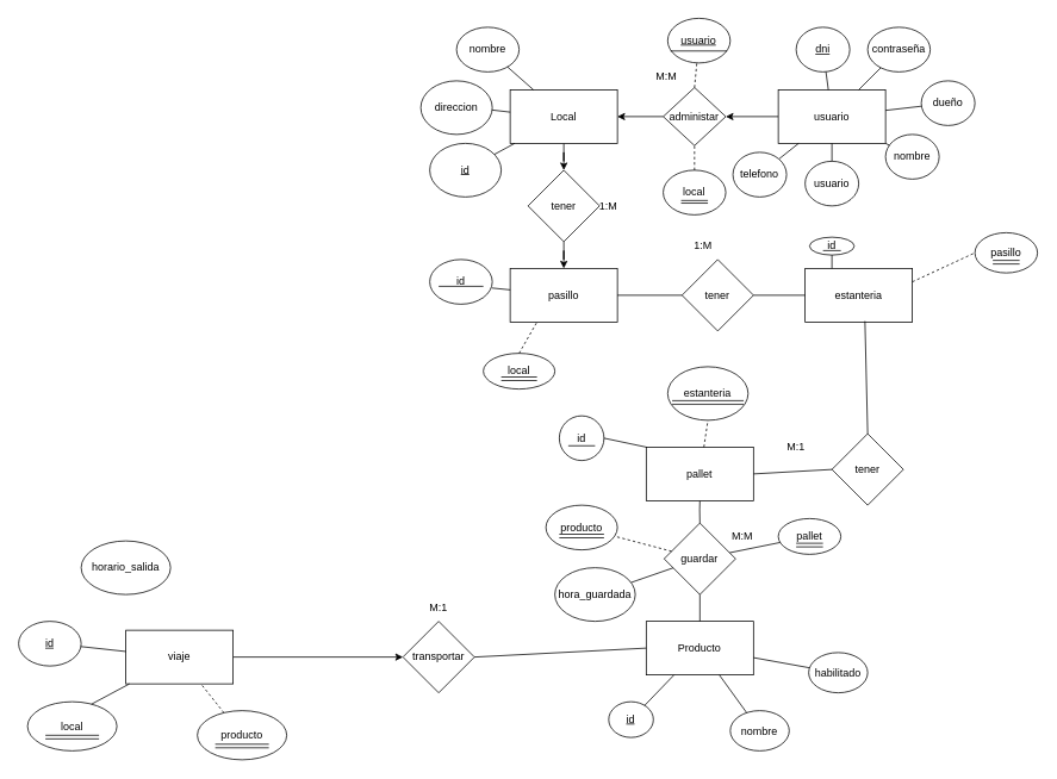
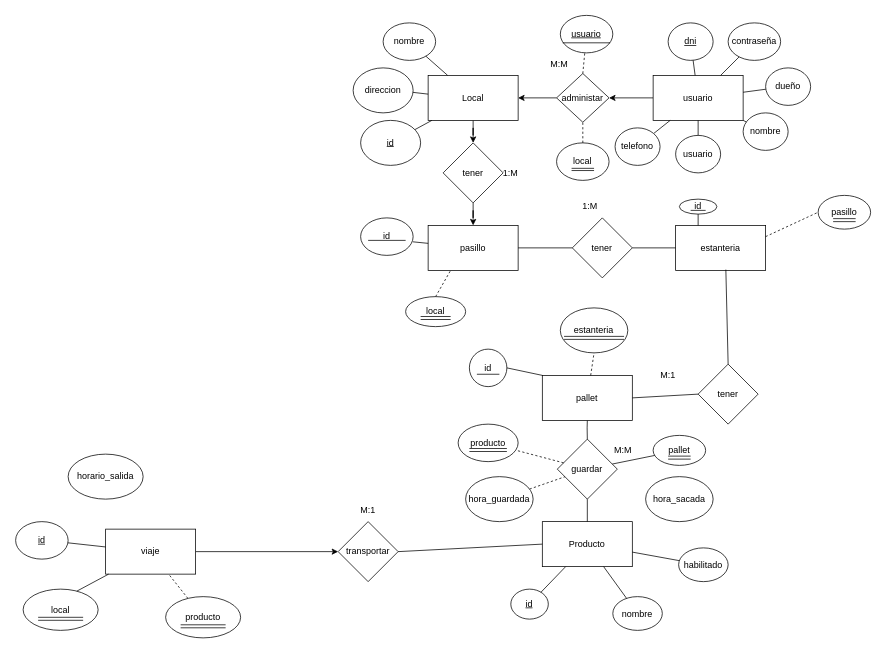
  <mxCell id="0" />
  <mxCell id="1" parent="0" />
  <mxCell id="2" value="Producto" style="rounded=0;whiteSpace=wrap;html=1;" vertex="1" parent="1"><mxGeometry x="722.25" y="695" width="120" height="60" as="geometry" /></mxCell>
  <mxCell id="3" value="" style="edgeStyle=orthogonalEdgeStyle;rounded=0;orthogonalLoop=1;jettySize=auto;html=1;" edge="1" parent="1" source="4" target="22"><mxGeometry relative="1" as="geometry" /></mxCell>
  <mxCell id="4" value="viaje" style="rounded=0;whiteSpace=wrap;html=1;" vertex="1" parent="1"><mxGeometry x="140" y="705" width="120" height="60" as="geometry" /></mxCell>
  <mxCell id="5" value="" style="edgeStyle=orthogonalEdgeStyle;rounded=0;orthogonalLoop=1;jettySize=auto;html=1;" edge="1" parent="1" source="6" target="17"><mxGeometry relative="1" as="geometry" /></mxCell>
  <mxCell id="6" value="usuario" style="rounded=0;whiteSpace=wrap;html=1;" vertex="1" parent="1"><mxGeometry x="870" y="100" width="120" height="60" as="geometry" /></mxCell>
  <mxCell id="7" value="" style="edgeStyle=orthogonalEdgeStyle;rounded=0;orthogonalLoop=1;jettySize=auto;html=1;" edge="1" parent="1" source="8" target="19"><mxGeometry relative="1" as="geometry" /></mxCell>
  <mxCell id="8" value="Local" style="rounded=0;whiteSpace=wrap;html=1;" vertex="1" parent="1"><mxGeometry x="570" y="100" width="120" height="60" as="geometry" /></mxCell>
  <mxCell id="9" value="&lt;u&gt;id&lt;/u&gt;" style="ellipse;whiteSpace=wrap;html=1;" vertex="1" parent="1"><mxGeometry x="680.25" y="785" width="50" height="40" as="geometry" /></mxCell>
  <mxCell id="10" value="nombre" style="ellipse;whiteSpace=wrap;html=1;" vertex="1" parent="1"><mxGeometry x="816.25" y="795" width="66" height="45" as="geometry" /></mxCell>
  <mxCell id="11" value="&lt;u&gt;id&lt;/u&gt;" style="ellipse;whiteSpace=wrap;html=1;" vertex="1" parent="1"><mxGeometry x="20" y="695" width="70" height="50" as="geometry" /></mxCell>
  <mxCell id="12" value="nombre" style="ellipse;whiteSpace=wrap;html=1;" vertex="1" parent="1"><mxGeometry x="990" y="150" width="60" height="50" as="geometry" /></mxCell>
  <mxCell id="13" value="&lt;u&gt;dni&lt;/u&gt;" style="ellipse;whiteSpace=wrap;html=1;" vertex="1" parent="1"><mxGeometry x="890" y="30" width="60" height="50" as="geometry" /></mxCell>
  <mxCell id="14" value="pasillo" style="rounded=0;whiteSpace=wrap;html=1;" vertex="1" parent="1"><mxGeometry x="570" y="300" width="120" height="60" as="geometry" /></mxCell>
  <mxCell id="15" value="horario_salida" style="ellipse;whiteSpace=wrap;html=1;" vertex="1" parent="1"><mxGeometry x="90" y="605" width="100" height="60" as="geometry" /></mxCell>
  <mxCell id="16" value="" style="edgeStyle=orthogonalEdgeStyle;rounded=0;orthogonalLoop=1;jettySize=auto;html=1;" edge="1" parent="1" source="17" target="8"><mxGeometry relative="1" as="geometry" /></mxCell>
  <mxCell id="17" value="administar" style="rhombus;whiteSpace=wrap;html=1;" vertex="1" parent="1"><mxGeometry x="741.25" y="97.5" width="70" height="65" as="geometry" /></mxCell>
  <mxCell id="18" value="" style="edgeStyle=orthogonalEdgeStyle;rounded=0;orthogonalLoop=1;jettySize=auto;html=1;" edge="1" parent="1" source="19" target="14"><mxGeometry relative="1" as="geometry" /></mxCell>
  <mxCell id="19" value="tener" style="rhombus;whiteSpace=wrap;html=1;" vertex="1" parent="1"><mxGeometry x="590" y="190" width="80" height="80" as="geometry" /></mxCell>
  <mxCell id="20" value="nombre" style="ellipse;whiteSpace=wrap;html=1;" vertex="1" parent="1"><mxGeometry x="510" y="30" width="70" height="50" as="geometry" /></mxCell>
  <mxCell id="21" value="direccion" style="ellipse;whiteSpace=wrap;html=1;" vertex="1" parent="1"><mxGeometry x="470" y="90" width="80" height="60" as="geometry" /></mxCell>
  <mxCell id="22" value="transportar" style="rhombus;whiteSpace=wrap;html=1;" vertex="1" parent="1"><mxGeometry x="450" y="695" width="80" height="80" as="geometry" /></mxCell>
  <mxCell id="23" value="contraseña" style="ellipse;whiteSpace=wrap;html=1;" vertex="1" parent="1"><mxGeometry x="970" y="30" width="70" height="50" as="geometry" /></mxCell>
  <mxCell id="24" value="usuario" style="ellipse;whiteSpace=wrap;html=1;" vertex="1" parent="1"><mxGeometry x="900" y="180" width="60" height="50" as="geometry" /></mxCell>
  <mxCell id="25" value="M:1" style="text;html=1;strokeColor=none;fillColor=none;align=center;verticalAlign=middle;whiteSpace=wrap;rounded=0;" vertex="1" parent="1"><mxGeometry x="460" y="665" width="60" height="30" as="geometry" /></mxCell>
  <mxCell id="26" value="M:M" style="text;html=1;strokeColor=none;fillColor=none;align=center;verticalAlign=middle;whiteSpace=wrap;rounded=0;" vertex="1" parent="1"><mxGeometry x="715" y="70" width="60" height="30" as="geometry" /></mxCell>
  <mxCell id="27" value="1:M" style="text;html=1;strokeColor=none;fillColor=none;align=center;verticalAlign=middle;whiteSpace=wrap;rounded=0;" vertex="1" parent="1"><mxGeometry x="650" y="215" width="60" height="30" as="geometry" /></mxCell>
  <mxCell id="28" value="&lt;u&gt;usuario&lt;/u&gt;" style="ellipse;whiteSpace=wrap;html=1;" vertex="1" parent="1"><mxGeometry x="746.25" y="20" width="70" height="50" as="geometry" /></mxCell>
  <mxCell id="29" value="" style="endArrow=none;html=1;rounded=0;exitX=0.949;exitY=0.732;exitDx=0;exitDy=0;exitPerimeter=0;entryX=0.046;entryY=0.732;entryDx=0;entryDy=0;entryPerimeter=0;" edge="1" parent="1" source="28" target="28"><mxGeometry width="50" height="50" relative="1" as="geometry"><mxPoint x="760" y="240" as="sourcePoint" /><mxPoint x="810" y="190" as="targetPoint" /></mxGeometry></mxCell>
  <mxCell id="30" value="" style="endArrow=none;html=1;rounded=0;" edge="1" parent="1" source="13" target="6"><mxGeometry width="50" height="50" relative="1" as="geometry"><mxPoint x="870" y="130" as="sourcePoint" /><mxPoint x="920" y="80" as="targetPoint" /></mxGeometry></mxCell>
  <mxCell id="31" value="" style="endArrow=none;html=1;rounded=0;" edge="1" parent="1" source="23" target="6"><mxGeometry width="50" height="50" relative="1" as="geometry"><mxPoint x="870" y="130" as="sourcePoint" /><mxPoint x="920" y="80" as="targetPoint" /></mxGeometry></mxCell>
  <mxCell id="32" value="" style="endArrow=none;html=1;rounded=0;" edge="1" parent="1" source="6" target="24"><mxGeometry width="50" height="50" relative="1" as="geometry"><mxPoint x="870" y="130" as="sourcePoint" /><mxPoint x="920" y="80" as="targetPoint" /></mxGeometry></mxCell>
  <mxCell id="33" value="" style="endArrow=none;html=1;rounded=0;" edge="1" parent="1" source="6" target="12"><mxGeometry width="50" height="50" relative="1" as="geometry"><mxPoint x="870" y="130" as="sourcePoint" /><mxPoint x="920" y="80" as="targetPoint" /></mxGeometry></mxCell>
  <mxCell id="34" value="" style="endArrow=none;html=1;rounded=0;exitX=0.5;exitY=0;exitDx=0;exitDy=0;dashed=1;" edge="1" parent="1" source="17" target="28"><mxGeometry width="50" height="50" relative="1" as="geometry"><mxPoint x="610" y="130" as="sourcePoint" /><mxPoint x="660" y="80" as="targetPoint" /></mxGeometry></mxCell>
  <mxCell id="35" value="" style="endArrow=none;html=1;rounded=0;" edge="1" parent="1" source="8" target="20"><mxGeometry width="50" height="50" relative="1" as="geometry"><mxPoint x="420" y="97.5" as="sourcePoint" /><mxPoint x="470" y="47.5" as="targetPoint" /></mxGeometry></mxCell>
  <mxCell id="36" value="" style="endArrow=none;html=1;rounded=0;" edge="1" parent="1" source="21" target="8"><mxGeometry width="50" height="50" relative="1" as="geometry"><mxPoint x="610" y="130" as="sourcePoint" /><mxPoint x="660" y="80" as="targetPoint" /></mxGeometry></mxCell>
  <mxCell id="37" value="" style="endArrow=none;html=1;rounded=0;exitX=0.993;exitY=0.638;exitDx=0;exitDy=0;exitPerimeter=0;" edge="1" parent="1" source="63" target="14"><mxGeometry width="50" height="50" relative="1" as="geometry"><mxPoint x="559.791" y="322.729" as="sourcePoint" /><mxPoint x="660" y="320" as="targetPoint" /></mxGeometry></mxCell>
  <mxCell id="38" value="" style="endArrow=none;html=1;rounded=0;" edge="1" parent="1" source="9" target="2"><mxGeometry width="50" height="50" relative="1" as="geometry"><mxPoint x="815" y="915" as="sourcePoint" /><mxPoint x="865" y="865" as="targetPoint" /></mxGeometry></mxCell>
  <mxCell id="39" value="" style="endArrow=none;html=1;rounded=0;" edge="1" parent="1" source="10" target="2"><mxGeometry width="50" height="50" relative="1" as="geometry"><mxPoint x="815" y="915" as="sourcePoint" /><mxPoint x="865" y="865" as="targetPoint" /></mxGeometry></mxCell>
  <mxCell id="40" value="" style="endArrow=none;html=1;rounded=0;" edge="1" parent="1" source="11" target="4"><mxGeometry width="50" height="50" relative="1" as="geometry"><mxPoint x="130" y="665" as="sourcePoint" /><mxPoint x="180" y="615" as="targetPoint" /></mxGeometry></mxCell>
  <mxCell id="41" value="" style="endArrow=none;html=1;rounded=0;exitX=0.713;exitY=0.052;exitDx=0;exitDy=0;exitPerimeter=0;" edge="1" parent="1" source="87" target="4"><mxGeometry width="50" height="50" relative="1" as="geometry"><mxPoint x="146.008" y="798.471" as="sourcePoint" /><mxPoint x="220" y="625" as="targetPoint" /></mxGeometry></mxCell>
  <mxCell id="42" value="pallet" style="ellipse;whiteSpace=wrap;html=1;" vertex="1" parent="1"><mxGeometry x="870" y="580" width="70" height="40" as="geometry" /></mxCell>
  <mxCell id="43" value="" style="endArrow=none;html=1;rounded=0;" edge="1" parent="1" source="45" target="42"><mxGeometry width="50" height="50" relative="1" as="geometry"><mxPoint x="830" y="625" as="sourcePoint" /><mxPoint x="1300" y="605" as="targetPoint" /></mxGeometry></mxCell>
  <mxCell id="44" value="" style="endArrow=none;html=1;rounded=0;exitX=1;exitY=0.5;exitDx=0;exitDy=0;entryX=0;entryY=0.5;entryDx=0;entryDy=0;" edge="1" parent="1" source="22" target="2"><mxGeometry width="50" height="50" relative="1" as="geometry"><mxPoint x="520" y="740" as="sourcePoint" /><mxPoint x="570" y="690" as="targetPoint" /></mxGeometry></mxCell>
  <mxCell id="45" value="guardar" style="rhombus;whiteSpace=wrap;html=1;" vertex="1" parent="1"><mxGeometry x="742.25" y="585" width="80" height="80" as="geometry" /></mxCell>
  <mxCell id="46" value="" style="endArrow=none;html=1;rounded=0;exitX=0.5;exitY=1;exitDx=0;exitDy=0;entryX=0.5;entryY=0;entryDx=0;entryDy=0;" edge="1" parent="1" source="60" target="45"><mxGeometry width="50" height="50" relative="1" as="geometry"><mxPoint x="730" y="330" as="sourcePoint" /><mxPoint x="780" y="280" as="targetPoint" /><Array as="points"><mxPoint x="782" y="570" /></Array></mxGeometry></mxCell>
  <mxCell id="47" value="" style="endArrow=none;html=1;rounded=0;entryX=0.5;entryY=1;entryDx=0;entryDy=0;exitX=0.5;exitY=0;exitDx=0;exitDy=0;" edge="1" parent="1" source="2" target="45"><mxGeometry width="50" height="50" relative="1" as="geometry"><mxPoint x="790" y="650" as="sourcePoint" /><mxPoint x="840" y="600" as="targetPoint" /></mxGeometry></mxCell>
  <mxCell id="48" value="M:M" style="text;html=1;strokeColor=none;fillColor=none;align=center;verticalAlign=middle;whiteSpace=wrap;rounded=0;dashed=1;" vertex="1" parent="1"><mxGeometry x="800" y="585" width="60" height="30" as="geometry" /></mxCell>
  <mxCell id="49" value="producto" style="ellipse;whiteSpace=wrap;html=1;" vertex="1" parent="1"><mxGeometry x="610" y="565" width="80" height="50" as="geometry" /></mxCell>
  <mxCell id="50" value="local" style="ellipse;whiteSpace=wrap;html=1;" vertex="1" parent="1"><mxGeometry x="540" y="395" width="80" height="40" as="geometry" /></mxCell>
  <mxCell id="51" value="" style="endArrow=none;html=1;rounded=0;shape=link;" edge="1" parent="1"><mxGeometry width="50" height="50" relative="1" as="geometry"><mxPoint x="890" y="609.66" as="sourcePoint" /><mxPoint x="920" y="609.66" as="targetPoint" /></mxGeometry></mxCell>
  <mxCell id="52" value="" style="endArrow=none;html=1;rounded=0;shape=link;" edge="1" parent="1"><mxGeometry width="50" height="50" relative="1" as="geometry"><mxPoint x="625" y="599.5" as="sourcePoint" /><mxPoint x="675" y="599.5" as="targetPoint" /></mxGeometry></mxCell>
  <mxCell id="53" value="" style="endArrow=none;html=1;rounded=0;dashed=1;" edge="1" parent="1" source="45" target="49"><mxGeometry width="50" height="50" relative="1" as="geometry"><mxPoint x="1030" y="460" as="sourcePoint" /><mxPoint x="1080" y="410" as="targetPoint" /></mxGeometry></mxCell>
  <mxCell id="54" style="edgeStyle=none;rounded=0;orthogonalLoop=1;jettySize=auto;html=1;endArrow=none;endFill=0;dashed=1;" edge="1" parent="1" source="55" target="4"><mxGeometry relative="1" as="geometry" /></mxCell>
  <mxCell id="55" value="producto" style="ellipse;whiteSpace=wrap;html=1;" vertex="1" parent="1"><mxGeometry x="220" y="795" width="100" height="55" as="geometry" /></mxCell>
  <mxCell id="56" value="" style="endArrow=none;html=1;rounded=0;shape=link;" edge="1" parent="1"><mxGeometry width="50" height="50" relative="1" as="geometry"><mxPoint x="240" y="834.58" as="sourcePoint" /><mxPoint x="300" y="834.58" as="targetPoint" /></mxGeometry></mxCell>
  <mxCell id="57" value="local" style="ellipse;whiteSpace=wrap;html=1;" vertex="1" parent="1"><mxGeometry x="741.25" y="190" width="70" height="50" as="geometry" /></mxCell>
  <mxCell id="58" value="" style="endArrow=none;html=1;rounded=0;shape=link;width=-2.941;" edge="1" parent="1"><mxGeometry width="50" height="50" relative="1" as="geometry"><mxPoint x="761.25" y="225.41" as="sourcePoint" /><mxPoint x="791.25" y="225.41" as="targetPoint" /></mxGeometry></mxCell>
  <mxCell id="59" value="" style="endArrow=none;html=1;rounded=0;entryX=0.5;entryY=1;entryDx=0;entryDy=0;exitX=0.5;exitY=0;exitDx=0;exitDy=0;dashed=1;" edge="1" parent="1" source="57" target="17"><mxGeometry width="50" height="50" relative="1" as="geometry"><mxPoint x="890" y="390" as="sourcePoint" /><mxPoint x="810" y="170" as="targetPoint" /></mxGeometry></mxCell>
  <mxCell id="60" value="pallet" style="rounded=0;whiteSpace=wrap;html=1;" vertex="1" parent="1"><mxGeometry x="722.25" y="500" width="120" height="60" as="geometry" /></mxCell>
  <mxCell id="61" value="estanteria" style="rounded=0;whiteSpace=wrap;html=1;" vertex="1" parent="1"><mxGeometry x="900" y="300" width="120" height="60" as="geometry" /></mxCell>
  <mxCell id="62" value="" style="endArrow=none;html=1;rounded=0;exitX=0.054;exitY=0.69;exitDx=0;exitDy=0;exitPerimeter=0;entryX=1;entryY=1;entryDx=0;entryDy=0;" edge="1" parent="1" source="63" target="63"><mxGeometry width="50" height="50" relative="1" as="geometry"><mxPoint x="459.94" y="309.43" as="sourcePoint" /><mxPoint y="309.37" as="targetPoint" x="530" /><Array as="points" /></mxGeometry></mxCell>
  <mxCell id="63" value="id" style="ellipse;whiteSpace=wrap;html=1;" vertex="1" parent="1"><mxGeometry x="480" y="290" width="70" height="50" as="geometry" /></mxCell>
  <mxCell id="64" value="" style="endArrow=none;html=1;rounded=0;" edge="1" parent="1"><mxGeometry width="50" height="50" relative="1" as="geometry"><mxPoint x="490" y="320" as="sourcePoint" /><mxPoint x="540" y="320" as="targetPoint" /></mxGeometry></mxCell>
  <mxCell id="65" value="tener" style="rhombus;whiteSpace=wrap;html=1;" vertex="1" parent="1"><mxGeometry x="762.25" y="290" width="80" height="80" as="geometry" /></mxCell>
  <mxCell id="66" value="tener" style="rhombus;whiteSpace=wrap;html=1;" vertex="1" parent="1"><mxGeometry x="930" y="485" width="80" height="80" as="geometry" /></mxCell>
  <mxCell id="67" value="" style="endArrow=none;html=1;rounded=0;entryX=0;entryY=0.5;entryDx=0;entryDy=0;exitX=1;exitY=0.5;exitDx=0;exitDy=0;" edge="1" parent="1" source="60" target="66"><mxGeometry width="50" height="50" relative="1" as="geometry"><mxPoint x="860" y="520" as="sourcePoint" /><mxPoint x="910" y="470" as="targetPoint" /></mxGeometry></mxCell>
  <mxCell id="68" value="" style="endArrow=none;html=1;rounded=0;exitX=0.5;exitY=0;exitDx=0;exitDy=0;entryX=0.558;entryY=0.983;entryDx=0;entryDy=0;entryPerimeter=0;" edge="1" parent="1" source="66" target="61"><mxGeometry width="50" height="50" relative="1" as="geometry"><mxPoint x="950" y="480" as="sourcePoint" /><mxPoint x="1000" y="390" as="targetPoint" /></mxGeometry></mxCell>
  <mxCell id="69" value="" style="endArrow=none;html=1;rounded=0;exitX=1;exitY=0.5;exitDx=0;exitDy=0;entryX=0;entryY=0.5;entryDx=0;entryDy=0;" edge="1" parent="1" source="14" target="65"><mxGeometry width="50" height="50" relative="1" as="geometry"><mxPoint x="710" y="300" as="sourcePoint" /><mxPoint x="760" y="250" as="targetPoint" /></mxGeometry></mxCell>
  <mxCell id="70" value="" style="endArrow=none;html=1;rounded=0;exitX=1;exitY=0.5;exitDx=0;exitDy=0;entryX=0;entryY=0.5;entryDx=0;entryDy=0;" edge="1" parent="1" source="65" target="61"><mxGeometry width="50" height="50" relative="1" as="geometry"><mxPoint x="830" y="330" as="sourcePoint" /><mxPoint x="880" y="280" as="targetPoint" /></mxGeometry></mxCell>
  <mxCell id="71" value="M:1" style="text;html=1;strokeColor=none;fillColor=none;align=center;verticalAlign=middle;whiteSpace=wrap;rounded=0;" vertex="1" parent="1"><mxGeometry x="860" y="485" width="60" height="30" as="geometry" /></mxCell>
  <mxCell id="72" value="1:M" style="text;html=1;strokeColor=none;fillColor=none;align=center;verticalAlign=middle;whiteSpace=wrap;rounded=0;" vertex="1" parent="1"><mxGeometry x="756" y="260" width="60" height="30" as="geometry" /></mxCell>
  <mxCell id="73" value="" style="endArrow=none;html=1;rounded=0;shape=link;" edge="1" parent="1"><mxGeometry width="50" height="50" relative="1" as="geometry"><mxPoint x="560" y="423.5" as="sourcePoint" /><mxPoint x="600" y="423.5" as="targetPoint" /></mxGeometry></mxCell>
  <mxCell id="74" value="pasillo" style="ellipse;whiteSpace=wrap;html=1;" vertex="1" parent="1"><mxGeometry x="1090" y="260" width="70" height="45" as="geometry" /></mxCell>
  <mxCell id="75" value="" style="endArrow=none;html=1;rounded=0;shape=link;" edge="1" parent="1"><mxGeometry width="50" height="50" relative="1" as="geometry"><mxPoint x="1110" y="293" as="sourcePoint" /><mxPoint x="1140" y="293" as="targetPoint" /></mxGeometry></mxCell>
  <mxCell id="76" value="" style="endArrow=none;html=1;rounded=0;exitX=1;exitY=0.25;exitDx=0;exitDy=0;entryX=0;entryY=0.5;entryDx=0;entryDy=0;dashed=1;" edge="1" parent="1" source="61" target="74"><mxGeometry width="50" height="50" relative="1" as="geometry"><mxPoint x="1020" y="290" as="sourcePoint" /><mxPoint x="1070" y="240" as="targetPoint" /></mxGeometry></mxCell>
  <mxCell id="77" value="id" style="ellipse;whiteSpace=wrap;html=1;" vertex="1" parent="1"><mxGeometry x="905" y="265" width="50" height="20" as="geometry" /></mxCell>
  <mxCell id="78" value="" style="endArrow=none;html=1;rounded=0;entryX=0.5;entryY=1;entryDx=0;entryDy=0;exitX=0.25;exitY=0;exitDx=0;exitDy=0;" edge="1" parent="1" source="61" target="77"><mxGeometry width="50" height="50" relative="1" as="geometry"><mxPoint x="800" y="470" as="sourcePoint" /><mxPoint x="850" y="420" as="targetPoint" /></mxGeometry></mxCell>
  <mxCell id="79" value="id" style="ellipse;whiteSpace=wrap;html=1;" vertex="1" parent="1"><mxGeometry x="625" y="465" width="50" height="50" as="geometry" /></mxCell>
  <mxCell id="80" value="" style="endArrow=none;html=1;rounded=0;exitX=1;exitY=0.5;exitDx=0;exitDy=0;entryX=0;entryY=0;entryDx=0;entryDy=0;" edge="1" parent="1" source="79" target="60"><mxGeometry width="50" height="50" relative="1" as="geometry"><mxPoint x="1190" y="630" as="sourcePoint" /><mxPoint x="1240" y="580" as="targetPoint" /></mxGeometry></mxCell>
  <mxCell id="81" value="estanteria" style="ellipse;whiteSpace=wrap;html=1;" vertex="1" parent="1"><mxGeometry x="746.25" y="410" width="90" height="60" as="geometry" /></mxCell>
  <mxCell id="82" value="" style="endArrow=none;html=1;rounded=0;shape=link;" edge="1" parent="1"><mxGeometry width="50" height="50" relative="1" as="geometry"><mxPoint x="751.25" y="450" as="sourcePoint" /><mxPoint x="831.25" y="450" as="targetPoint" /></mxGeometry></mxCell>
  <mxCell id="83" value="" style="endArrow=none;html=1;rounded=0;entryX=0.5;entryY=1;entryDx=0;entryDy=0;dashed=1;" edge="1" parent="1" source="60" target="81"><mxGeometry width="50" height="50" relative="1" as="geometry"><mxPoint x="1100" y="630" as="sourcePoint" /><mxPoint x="1150" y="580" as="targetPoint" /></mxGeometry></mxCell>
  <mxCell id="84" value="" style="endArrow=none;html=1;rounded=0;" edge="1" parent="1"><mxGeometry width="50" height="50" relative="1" as="geometry"><mxPoint x="635" y="498.5" as="sourcePoint" /><mxPoint x="665" y="498.5" as="targetPoint" /></mxGeometry></mxCell>
  <mxCell id="85" value="" style="endArrow=none;html=1;rounded=0;" edge="1" parent="1"><mxGeometry width="50" height="50" relative="1" as="geometry"><mxPoint x="920" y="280" as="sourcePoint" /><mxPoint x="940" y="280" as="targetPoint" /></mxGeometry></mxCell>
  <mxCell id="86" value="" style="endArrow=none;html=1;rounded=0;entryX=0.25;entryY=1;entryDx=0;entryDy=0;exitX=0.5;exitY=0;exitDx=0;exitDy=0;dashed=1;" edge="1" parent="1" source="50" target="14"><mxGeometry width="50" height="50" relative="1" as="geometry"><mxPoint x="450" y="430" as="sourcePoint" /><mxPoint x="500" y="380" as="targetPoint" /></mxGeometry></mxCell>
  <mxCell id="87" value="local" style="ellipse;whiteSpace=wrap;html=1;" vertex="1" parent="1"><mxGeometry x="30" y="785" width="100" height="55" as="geometry" /></mxCell>
  <mxCell id="88" value="" style="endArrow=none;html=1;rounded=0;shape=link;" edge="1" parent="1"><mxGeometry width="50" height="50" relative="1" as="geometry"><mxPoint x="50" y="824.58" as="sourcePoint" /><mxPoint x="110" y="824.58" as="targetPoint" /></mxGeometry></mxCell>
  <mxCell id="89" style="edgeStyle=none;rounded=0;orthogonalLoop=1;jettySize=auto;html=1;endArrow=none;endFill=0;" edge="1" parent="1" source="90" target="6"><mxGeometry relative="1" as="geometry" /></mxCell>
- <mxCell id="90" value="dueño" style="ellipse;whiteSpace=wrap;html=1;" vertex="1" parent="1"><mxGeometry x="1030" y="90" width="60" height="50" as="geometry" /></mxCell>
+ <mxCell id="90" value="dueño" style="ellipse;whiteSpace=wrap;html=1;" vertex="1" parent="1"><mxGeometry x="1020" y="90" width="60" height="50" as="geometry" /></mxCell>
  <mxCell id="91" style="edgeStyle=none;rounded=0;orthogonalLoop=1;jettySize=auto;html=1;endArrow=none;endFill=0;" edge="1" parent="1" source="92" target="8"><mxGeometry relative="1" as="geometry" /></mxCell>
  <mxCell id="92" value="&lt;u&gt;id&lt;/u&gt;" style="ellipse;whiteSpace=wrap;html=1;" vertex="1" parent="1"><mxGeometry x="480" y="160" width="80" height="60" as="geometry" /></mxCell>
  <mxCell id="93" style="edgeStyle=none;rounded=0;orthogonalLoop=1;jettySize=auto;html=1;endArrow=none;endFill=0;" edge="1" parent="1" source="94" target="6"><mxGeometry relative="1" as="geometry" /></mxCell>
  <mxCell id="94" value="telefono" style="ellipse;whiteSpace=wrap;html=1;" vertex="1" parent="1"><mxGeometry x="819.25" y="170" width="60" height="50" as="geometry" /></mxCell>
- <mxCell id="95" style="edgeStyle=none;rounded=0;orthogonalLoop=1;jettySize=auto;html=1;endArrow=none;endFill=0;" edge="1" parent="1" source="96" target="45"><mxGeometry relative="1" as="geometry" /></mxCell>
+ <mxCell id="95" style="edgeStyle=none;rounded=0;orthogonalLoop=1;jettySize=auto;html=1;endArrow=none;endFill=0;dashed=1;" edge="1" parent="1" source="96" target="45"><mxGeometry relative="1" as="geometry" /></mxCell>
  <mxCell id="96" value="hora_guardada" style="ellipse;whiteSpace=wrap;html=1;" vertex="1" parent="1"><mxGeometry x="620" y="635" width="90" height="60" as="geometry" /></mxCell>
+ <mxCell id="97" value="hora_sacada" style="ellipse;whiteSpace=wrap;html=1;" vertex="1" parent="1"><mxGeometry x="860" y="635" width="90" height="60" as="geometry" /></mxCell>
  <mxCell id="98" style="edgeStyle=none;rounded=0;orthogonalLoop=1;jettySize=auto;html=1;endArrow=none;endFill=0;" edge="1" parent="1" source="99" target="2"><mxGeometry relative="1" as="geometry" /></mxCell>
  <mxCell id="99" value="habilitado" style="ellipse;whiteSpace=wrap;html=1;" vertex="1" parent="1"><mxGeometry x="904" y="730" width="66" height="45" as="geometry" /></mxCell>
